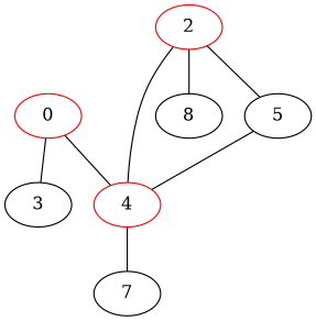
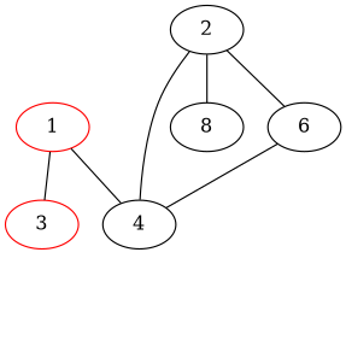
  graph {
-   0 [color=red]
-   3
-   4 [color=red]
-   2 [color=red]
+   0 [color=red label=1]
+   3 [color=red]
+   4
+   2 [color=black]
    n5 [label=8]
-   6 [label=5]
-   7
+   6
    0 -- 3
    0 -- 4
-   4 -- 7
    2 -- 4
    2 -- n5
    2 -- 6
    6 -- 4
  }
